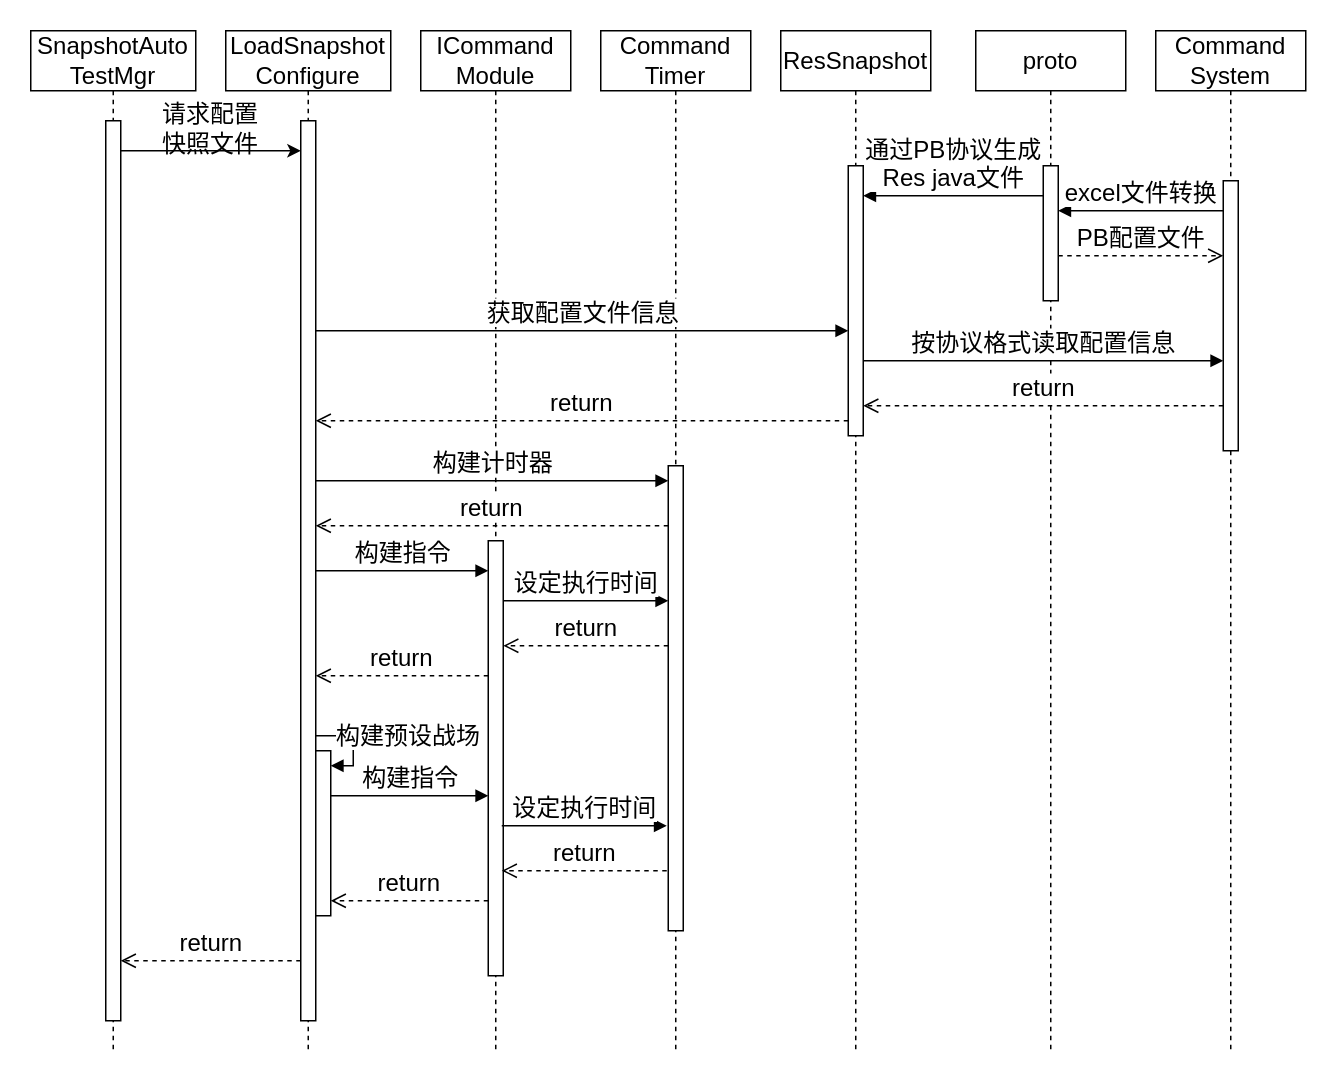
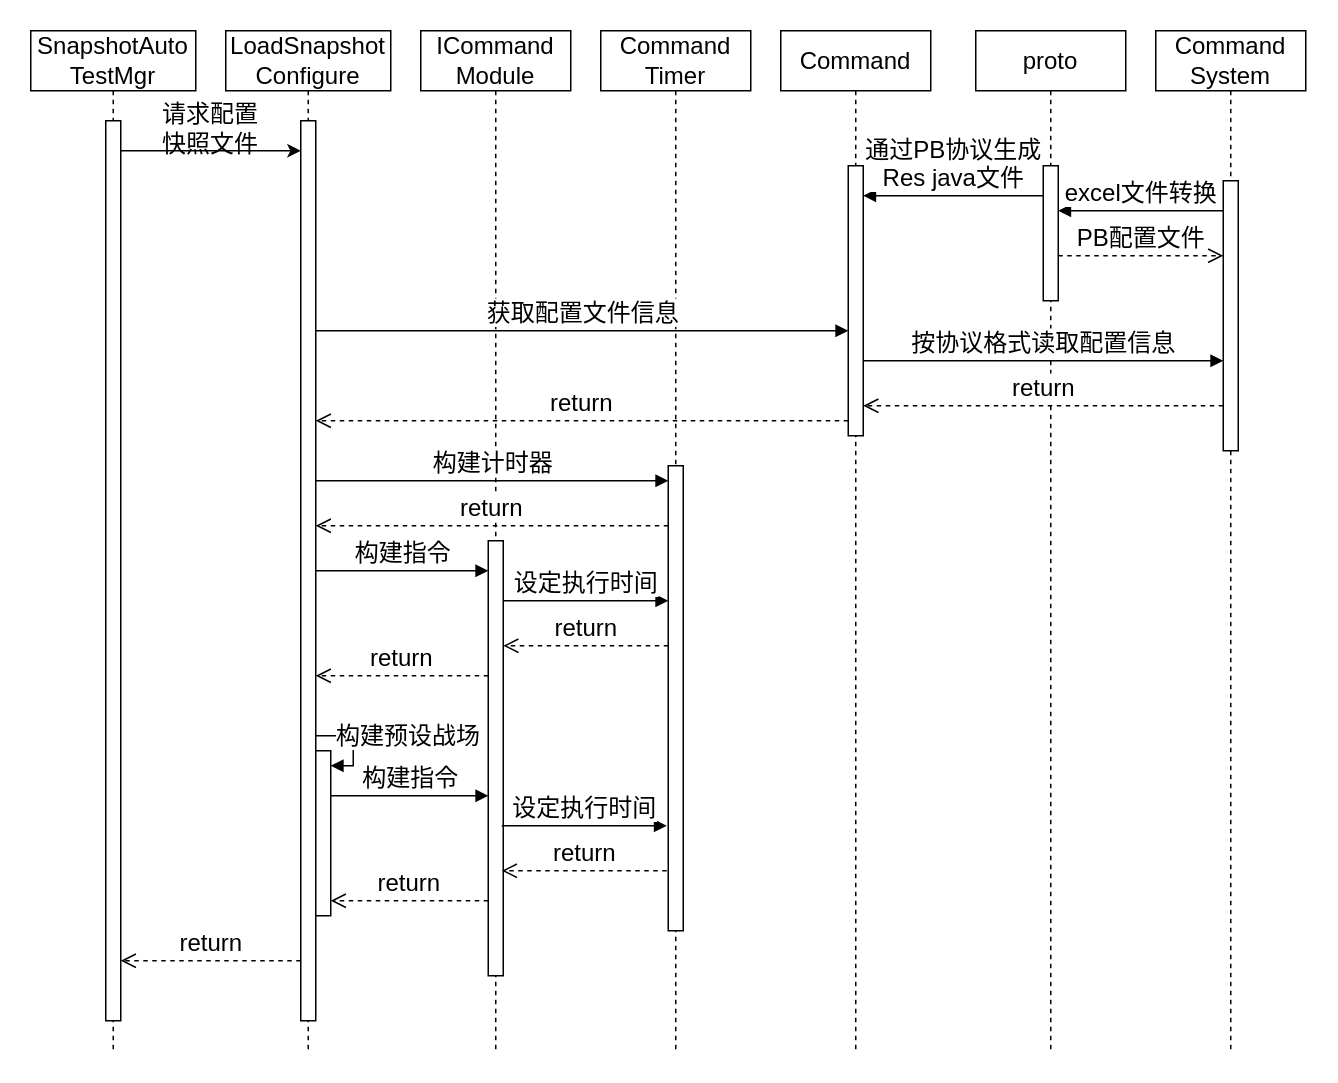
  <mxCell id="0" />
  <mxCell id="1" parent="0" />
  <mxCell id="2" value="SnapshotAuto&lt;br style=&quot;font-size: 16px;&quot;&gt;TestMgr" style="shape=umlLifeline;perimeter=lifelinePerimeter;whiteSpace=wrap;html=1;container=0;dropTarget=0;collapsible=0;recursiveResize=0;outlineConnect=0;portConstraint=eastwest;newEdgeStyle={&quot;edgeStyle&quot;:&quot;elbowEdgeStyle&quot;,&quot;elbow&quot;:&quot;vertical&quot;,&quot;curved&quot;:0,&quot;rounded&quot;:0};fontSize=16;" parent="1" vertex="1"><mxGeometry x="20" y="20" width="110" height="680" as="geometry" /></mxCell>
  <mxCell id="3" value="" style="html=1;points=[];perimeter=orthogonalPerimeter;outlineConnect=0;targetShapes=umlLifeline;portConstraint=eastwest;newEdgeStyle={&quot;edgeStyle&quot;:&quot;elbowEdgeStyle&quot;,&quot;elbow&quot;:&quot;vertical&quot;,&quot;curved&quot;:0,&quot;rounded&quot;:0};fontSize=16;" parent="2" vertex="1"><mxGeometry x="50" y="60" width="10" height="600" as="geometry" /></mxCell>
  <mxCell id="4" value="LoadSnapshot&lt;br style=&quot;font-size: 16px;&quot;&gt;Configure" style="shape=umlLifeline;perimeter=lifelinePerimeter;whiteSpace=wrap;html=1;container=0;dropTarget=0;collapsible=0;recursiveResize=0;outlineConnect=0;portConstraint=eastwest;newEdgeStyle={&quot;edgeStyle&quot;:&quot;elbowEdgeStyle&quot;,&quot;elbow&quot;:&quot;vertical&quot;,&quot;curved&quot;:0,&quot;rounded&quot;:0};fontSize=16;" parent="1" vertex="1"><mxGeometry x="150" y="20" width="110" height="680" as="geometry" /></mxCell>
  <mxCell id="5" value="" style="html=1;points=[];perimeter=orthogonalPerimeter;outlineConnect=0;targetShapes=umlLifeline;portConstraint=eastwest;newEdgeStyle={&quot;edgeStyle&quot;:&quot;elbowEdgeStyle&quot;,&quot;elbow&quot;:&quot;vertical&quot;,&quot;curved&quot;:0,&quot;rounded&quot;:0};fontSize=16;" parent="4" vertex="1"><mxGeometry x="50" y="60" width="10" height="600" as="geometry" /></mxCell>
  <mxCell id="6" value="" style="html=1;points=[];perimeter=orthogonalPerimeter;outlineConnect=0;targetShapes=umlLifeline;portConstraint=eastwest;newEdgeStyle={&quot;edgeStyle&quot;:&quot;elbowEdgeStyle&quot;,&quot;elbow&quot;:&quot;vertical&quot;,&quot;curved&quot;:0,&quot;rounded&quot;:0};fontSize=16;" parent="4" vertex="1"><mxGeometry x="60" y="480" width="10" height="110" as="geometry" /></mxCell>
  <mxCell id="7" value="构建预设战场" style="html=1;align=left;spacingLeft=2;endArrow=block;rounded=0;edgeStyle=orthogonalEdgeStyle;curved=0;rounded=0;fontSize=16;" parent="4" target="6" edge="1" source="5"><mxGeometry x="-0.667" relative="1" as="geometry"><mxPoint x="65" y="460" as="sourcePoint" /><Array as="points"><mxPoint x="85" y="470" /><mxPoint x="85" y="490" /></Array><mxPoint as="offset" /></mxGeometry></mxCell>
  <mxCell id="8" value="ICommand&lt;br style=&quot;font-size: 16px;&quot;&gt;Module" style="shape=umlLifeline;perimeter=lifelinePerimeter;whiteSpace=wrap;html=1;container=0;dropTarget=0;collapsible=0;recursiveResize=0;outlineConnect=0;portConstraint=eastwest;newEdgeStyle={&quot;edgeStyle&quot;:&quot;elbowEdgeStyle&quot;,&quot;elbow&quot;:&quot;vertical&quot;,&quot;curved&quot;:0,&quot;rounded&quot;:0};fontSize=16;" parent="1" vertex="1"><mxGeometry x="280" y="20" width="100" height="680" as="geometry" /></mxCell>
  <mxCell id="9" value="" style="html=1;points=[];perimeter=orthogonalPerimeter;outlineConnect=0;targetShapes=umlLifeline;portConstraint=eastwest;newEdgeStyle={&quot;edgeStyle&quot;:&quot;elbowEdgeStyle&quot;,&quot;elbow&quot;:&quot;vertical&quot;,&quot;curved&quot;:0,&quot;rounded&quot;:0};fontSize=16;" parent="8" vertex="1"><mxGeometry x="45" y="340" width="10" height="290" as="geometry" /></mxCell>
  <mxCell id="10" value="Command&lt;br&gt;Timer" style="shape=umlLifeline;perimeter=lifelinePerimeter;whiteSpace=wrap;html=1;container=0;dropTarget=0;collapsible=0;recursiveResize=0;outlineConnect=0;portConstraint=eastwest;newEdgeStyle={&quot;edgeStyle&quot;:&quot;elbowEdgeStyle&quot;,&quot;elbow&quot;:&quot;vertical&quot;,&quot;curved&quot;:0,&quot;rounded&quot;:0};fontSize=16;" parent="1" vertex="1"><mxGeometry x="400" y="20" width="100" height="680" as="geometry" /></mxCell>
  <mxCell id="11" value="" style="html=1;points=[];perimeter=orthogonalPerimeter;outlineConnect=0;targetShapes=umlLifeline;portConstraint=eastwest;newEdgeStyle={&quot;edgeStyle&quot;:&quot;elbowEdgeStyle&quot;,&quot;elbow&quot;:&quot;vertical&quot;,&quot;curved&quot;:0,&quot;rounded&quot;:0};fontSize=16;" parent="10" vertex="1"><mxGeometry x="45" y="290" width="10" height="310" as="geometry" /></mxCell>
- <mxCell id="12" value="ResSnapshot" style="shape=umlLifeline;perimeter=lifelinePerimeter;whiteSpace=wrap;html=1;container=0;dropTarget=0;collapsible=0;recursiveResize=0;outlineConnect=0;portConstraint=eastwest;newEdgeStyle={&quot;edgeStyle&quot;:&quot;elbowEdgeStyle&quot;,&quot;elbow&quot;:&quot;vertical&quot;,&quot;curved&quot;:0,&quot;rounded&quot;:0};fontSize=16;" parent="1" vertex="1"><mxGeometry x="520" y="20" width="100" height="680" as="geometry" /></mxCell>
+ <mxCell id="12" value="Command" style="shape=umlLifeline;perimeter=lifelinePerimeter;whiteSpace=wrap;html=1;container=0;dropTarget=0;collapsible=0;recursiveResize=0;outlineConnect=0;portConstraint=eastwest;newEdgeStyle={&quot;edgeStyle&quot;:&quot;elbowEdgeStyle&quot;,&quot;elbow&quot;:&quot;vertical&quot;,&quot;curved&quot;:0,&quot;rounded&quot;:0};fontSize=16;" parent="1" vertex="1"><mxGeometry x="520" y="20" width="100" height="680" as="geometry" /></mxCell>
  <mxCell id="13" value="" style="html=1;points=[];perimeter=orthogonalPerimeter;outlineConnect=0;targetShapes=umlLifeline;portConstraint=eastwest;newEdgeStyle={&quot;edgeStyle&quot;:&quot;elbowEdgeStyle&quot;,&quot;elbow&quot;:&quot;vertical&quot;,&quot;curved&quot;:0,&quot;rounded&quot;:0};fontSize=16;" parent="12" vertex="1"><mxGeometry x="45" y="90" width="10" height="180" as="geometry" /></mxCell>
  <mxCell id="14" value="proto" style="shape=umlLifeline;perimeter=lifelinePerimeter;whiteSpace=wrap;html=1;container=0;dropTarget=0;collapsible=0;recursiveResize=0;outlineConnect=0;portConstraint=eastwest;newEdgeStyle={&quot;edgeStyle&quot;:&quot;elbowEdgeStyle&quot;,&quot;elbow&quot;:&quot;vertical&quot;,&quot;curved&quot;:0,&quot;rounded&quot;:0};fontSize=16;" parent="1" vertex="1"><mxGeometry x="650" y="20" width="100" height="680" as="geometry" /></mxCell>
  <mxCell id="15" value="" style="html=1;points=[];perimeter=orthogonalPerimeter;outlineConnect=0;targetShapes=umlLifeline;portConstraint=eastwest;newEdgeStyle={&quot;edgeStyle&quot;:&quot;elbowEdgeStyle&quot;,&quot;elbow&quot;:&quot;vertical&quot;,&quot;curved&quot;:0,&quot;rounded&quot;:0};fontSize=16;" parent="14" vertex="1"><mxGeometry x="45" y="90" width="10" height="90" as="geometry" /></mxCell>
  <mxCell id="16" style="edgeStyle=elbowEdgeStyle;rounded=0;orthogonalLoop=1;jettySize=auto;html=1;elbow=vertical;curved=0;fontSize=16;" parent="1" source="3" target="5" edge="1"><mxGeometry relative="1" as="geometry"><mxPoint x="210" y="90" as="targetPoint" /><Array as="points"><mxPoint x="90" y="100" /><mxPoint x="210" y="90" /></Array></mxGeometry></mxCell>
  <mxCell id="17" value="请求配置&lt;br style=&quot;font-size: 16px;&quot;&gt;快照文件" style="text;html=1;strokeColor=none;fillColor=none;align=center;verticalAlign=middle;whiteSpace=wrap;rounded=0;fontSize=16;" parent="1" vertex="1"><mxGeometry x="90" y="70" width="100" height="30" as="geometry" /></mxCell>
  <mxCell id="18" value="return" style="html=1;verticalAlign=bottom;endArrow=open;dashed=1;endSize=8;edgeStyle=elbowEdgeStyle;elbow=vertical;curved=0;rounded=0;fontSize=16;" parent="1" source="11" target="5" edge="1"><mxGeometry relative="1" as="geometry"><mxPoint x="480" y="350" as="sourcePoint" /><mxPoint x="235" y="340" as="targetPoint" /><Array as="points"><mxPoint x="370" y="350" /><mxPoint x="410" y="340" /></Array></mxGeometry></mxCell>
  <mxCell id="19" value="构建指令" style="html=1;verticalAlign=bottom;endArrow=block;edgeStyle=elbowEdgeStyle;elbow=vertical;curved=0;rounded=0;fontSize=16;" parent="1" source="5" target="9" edge="1"><mxGeometry width="80" relative="1" as="geometry"><mxPoint x="235" y="384.793" as="sourcePoint" /><mxPoint x="340" y="380" as="targetPoint" /><Array as="points"><mxPoint x="260" y="380" /></Array></mxGeometry></mxCell>
  <mxCell id="20" value="设定执行时间" style="html=1;verticalAlign=bottom;endArrow=block;edgeStyle=elbowEdgeStyle;elbow=vertical;curved=0;rounded=0;fontSize=16;" parent="1" source="9" target="11" edge="1"><mxGeometry width="80" relative="1" as="geometry"><mxPoint x="380" y="400" as="sourcePoint" /><mxPoint x="460" y="400" as="targetPoint" /><Array as="points"><mxPoint x="420" y="400" /></Array></mxGeometry></mxCell>
  <mxCell id="21" value="return" style="html=1;verticalAlign=bottom;endArrow=open;dashed=1;endSize=8;edgeStyle=elbowEdgeStyle;elbow=vertical;curved=0;rounded=0;fontSize=16;" parent="1" source="11" target="9" edge="1"><mxGeometry relative="1" as="geometry"><mxPoint x="490" y="430" as="sourcePoint" /><mxPoint x="410" y="430" as="targetPoint" /><Array as="points"><mxPoint x="420" y="430" /></Array></mxGeometry></mxCell>
  <mxCell id="22" value="获取配置文件信息" style="html=1;verticalAlign=bottom;endArrow=block;edgeStyle=elbowEdgeStyle;elbow=vertical;curved=0;rounded=0;fontSize=16;" parent="1" source="5" target="13" edge="1"><mxGeometry width="80" relative="1" as="geometry"><mxPoint x="260" y="130" as="sourcePoint" /><mxPoint x="340" y="130" as="targetPoint" /><Array as="points"><mxPoint x="480" y="220" /><mxPoint x="330" y="170" /><mxPoint x="590" y="130" /></Array></mxGeometry></mxCell>
  <mxCell id="23" value="return" style="html=1;verticalAlign=bottom;endArrow=open;dashed=1;endSize=8;edgeStyle=elbowEdgeStyle;elbow=vertical;curved=0;rounded=0;fontSize=16;" parent="1" source="13" target="5" edge="1"><mxGeometry relative="1" as="geometry"><mxPoint x="645" y="280" as="sourcePoint" /><mxPoint x="235" y="280" as="targetPoint" /><Array as="points"><mxPoint x="330" y="280" /><mxPoint x="570" y="230" /></Array></mxGeometry></mxCell>
  <mxCell id="24" value="通过PB协议生成&lt;br style=&quot;font-size: 16px;&quot;&gt;Res java文件" style="html=1;verticalAlign=bottom;endArrow=block;edgeStyle=elbowEdgeStyle;elbow=vertical;curved=0;rounded=0;fontSize=16;" parent="1" source="15" target="13" edge="1"><mxGeometry relative="1" as="geometry"><mxPoint x="865" y="130" as="targetPoint" /><Array as="points"><mxPoint x="640" y="130" /><mxPoint x="660" y="150" /><mxPoint x="650" y="140" /></Array></mxGeometry></mxCell>
  <mxCell id="25" value="Command System" style="shape=umlLifeline;perimeter=lifelinePerimeter;whiteSpace=wrap;html=1;container=0;dropTarget=0;collapsible=0;recursiveResize=0;outlineConnect=0;portConstraint=eastwest;newEdgeStyle={&quot;edgeStyle&quot;:&quot;elbowEdgeStyle&quot;,&quot;elbow&quot;:&quot;vertical&quot;,&quot;curved&quot;:0,&quot;rounded&quot;:0};fontSize=16;" parent="1" vertex="1"><mxGeometry x="770" y="20" width="100" height="680" as="geometry" /></mxCell>
  <mxCell id="26" value="" style="html=1;points=[];perimeter=orthogonalPerimeter;outlineConnect=0;targetShapes=umlLifeline;portConstraint=eastwest;newEdgeStyle={&quot;edgeStyle&quot;:&quot;elbowEdgeStyle&quot;,&quot;elbow&quot;:&quot;vertical&quot;,&quot;curved&quot;:0,&quot;rounded&quot;:0};fontSize=16;" parent="25" vertex="1"><mxGeometry x="45" y="100" width="10" height="180" as="geometry" /></mxCell>
  <mxCell id="27" value="excel文件转换" style="html=1;verticalAlign=bottom;endArrow=block;edgeStyle=elbowEdgeStyle;elbow=vertical;curved=0;rounded=0;fontSize=16;" parent="1" source="26" target="15" edge="1"><mxGeometry width="80" relative="1" as="geometry"><mxPoint x="830" y="180" as="sourcePoint" /><mxPoint x="910" y="180" as="targetPoint" /><Array as="points"><mxPoint x="790" y="140" /><mxPoint x="820" y="170" /><mxPoint x="860" y="200" /></Array></mxGeometry></mxCell>
  <mxCell id="28" value="PB配置文件" style="html=1;verticalAlign=bottom;endArrow=open;dashed=1;endSize=8;edgeStyle=elbowEdgeStyle;elbow=vertical;curved=0;rounded=0;fontSize=16;" parent="1" source="15" target="26" edge="1"><mxGeometry relative="1" as="geometry"><mxPoint x="900" y="250" as="sourcePoint" /><mxPoint x="820" y="250" as="targetPoint" /><Array as="points"><mxPoint x="780" y="170" /></Array></mxGeometry></mxCell>
  <mxCell id="29" value="按协议格式读取配置信息" style="html=1;verticalAlign=bottom;endArrow=block;edgeStyle=elbowEdgeStyle;elbow=vertical;curved=0;rounded=0;fontSize=16;" parent="1" source="13" target="26" edge="1"><mxGeometry width="80" relative="1" as="geometry"><mxPoint x="700" y="230" as="sourcePoint" /><mxPoint x="780" y="230" as="targetPoint" /><Array as="points"><mxPoint x="740" y="240" /><mxPoint x="760" y="230" /></Array></mxGeometry></mxCell>
  <mxCell id="30" value="return" style="html=1;verticalAlign=bottom;endArrow=open;dashed=1;endSize=8;edgeStyle=elbowEdgeStyle;elbow=vertical;curved=0;rounded=0;fontSize=16;" parent="1" source="26" target="13" edge="1"><mxGeometry relative="1" as="geometry"><mxPoint x="830" y="270" as="sourcePoint" /><mxPoint x="750" y="270" as="targetPoint" /><Array as="points"><mxPoint x="720" y="270" /></Array></mxGeometry></mxCell>
  <mxCell id="31" value="构建计时器" style="html=1;verticalAlign=bottom;endArrow=block;edgeStyle=elbowEdgeStyle;elbow=vertical;curved=0;rounded=0;fontSize=16;" parent="1" source="5" target="11" edge="1"><mxGeometry width="80" relative="1" as="geometry"><mxPoint x="220" y="310" as="sourcePoint" /><mxPoint x="300" y="310" as="targetPoint" /><Array as="points"><mxPoint x="370" y="320" /></Array></mxGeometry></mxCell>
  <mxCell id="32" value="return" style="html=1;verticalAlign=bottom;endArrow=open;dashed=1;endSize=8;edgeStyle=elbowEdgeStyle;elbow=vertical;curved=0;rounded=0;fontSize=16;" parent="1" source="9" target="5" edge="1"><mxGeometry relative="1" as="geometry"><mxPoint x="310" y="450" as="sourcePoint" /><mxPoint x="230" y="450" as="targetPoint" /><Array as="points"><mxPoint x="300" y="450" /><mxPoint x="250" y="460" /></Array></mxGeometry></mxCell>
  <mxCell id="33" value="构建指令" style="html=1;verticalAlign=bottom;endArrow=block;edgeStyle=elbowEdgeStyle;elbow=vertical;curved=0;rounded=0;fontSize=16;" parent="1" source="6" target="9" edge="1"><mxGeometry width="80" relative="1" as="geometry"><mxPoint x="210" y="540" as="sourcePoint" /><mxPoint x="320" y="540" as="targetPoint" /><Array as="points"><mxPoint x="260" y="530" /><mxPoint x="255" y="540" /></Array></mxGeometry></mxCell>
  <mxCell id="34" value="设定执行时间" style="html=1;verticalAlign=bottom;endArrow=block;edgeStyle=elbowEdgeStyle;elbow=vertical;curved=0;rounded=0;fontSize=16;" parent="1" edge="1"><mxGeometry width="80" relative="1" as="geometry"><mxPoint x="334" y="550" as="sourcePoint" /><mxPoint x="444" y="550" as="targetPoint" /><Array as="points"><mxPoint x="419" y="550" /></Array></mxGeometry></mxCell>
  <mxCell id="35" value="return" style="html=1;verticalAlign=bottom;endArrow=open;dashed=1;endSize=8;edgeStyle=elbowEdgeStyle;elbow=vertical;curved=0;rounded=0;fontSize=16;" parent="1" edge="1"><mxGeometry relative="1" as="geometry"><mxPoint x="444" y="580" as="sourcePoint" /><mxPoint x="334" y="580" as="targetPoint" /><Array as="points"><mxPoint x="419" y="580" /></Array></mxGeometry></mxCell>
  <mxCell id="36" value="return" style="html=1;verticalAlign=bottom;endArrow=open;dashed=1;endSize=8;edgeStyle=elbowEdgeStyle;elbow=vertical;curved=0;rounded=0;fontSize=16;" parent="1" source="9" target="6" edge="1"><mxGeometry relative="1" as="geometry"><mxPoint x="330" y="600" as="sourcePoint" /><mxPoint x="220" y="600" as="targetPoint" /><Array as="points"><mxPoint x="255" y="600" /></Array></mxGeometry></mxCell>
  <mxCell id="37" value="return" style="html=1;verticalAlign=bottom;endArrow=open;dashed=1;endSize=8;edgeStyle=elbowEdgeStyle;elbow=vertical;curved=0;rounded=0;fontSize=16;" parent="1" source="5" target="3" edge="1"><mxGeometry relative="1" as="geometry"><mxPoint x="180" y="630" as="sourcePoint" /><mxPoint x="100" y="630" as="targetPoint" /><Array as="points"><mxPoint x="160" y="640" /></Array></mxGeometry></mxCell>
